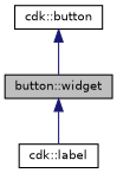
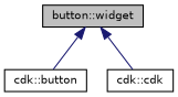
  digraph {
    node [color=black fillcolor=white fontname=Helvetica fontsize=10 shape=record style=filled]
    edge [color=midnightblue dir=back fontname=Helvetica fontsize=10 labelfontname=Helvetica labelfontsize=10 style=solid]
    n1 [fillcolor=grey75 fontcolor=black height=0.2 label="button::widget" width=0.4]
    n2 [height=0.2 label="cdk::button" width=0.4]
-   n3 [height=0.2 label="cdk::label" width=0.4]
-   n2 -> n1
+   n3 [height=0.2 label="cdk::cdk" width=0.4]
+   n1 -> n2
    n1 -> n3
  }
